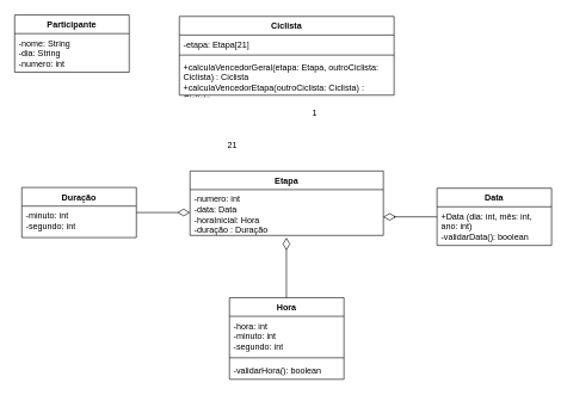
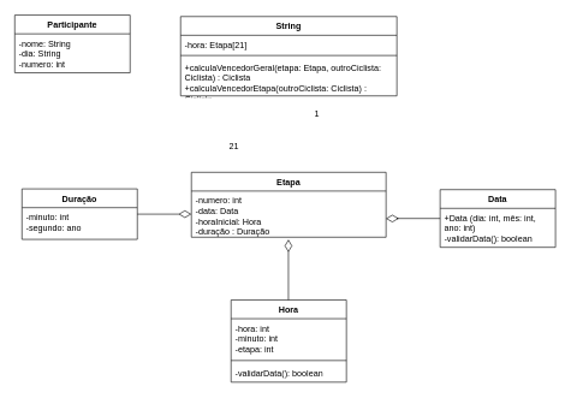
  <mxCell id="0" />
  <mxCell id="1" parent="0" />
- <mxCell id="2" value="Ciclista" style="swimlane;fontStyle=1;align=center;verticalAlign=top;childLayout=stackLayout;horizontal=1;startSize=26;horizontalStack=0;resizeParent=1;resizeParentMax=0;resizeLast=0;collapsible=1;marginBottom=0;whiteSpace=wrap;html=1;" vertex="1" parent="1"><mxGeometry x="250" y="22" width="300" height="110" as="geometry" /></mxCell>
- <mxCell id="3" value="&lt;div&gt;-etapa: Etapa[21]&lt;/div&gt;" style="text;strokeColor=none;fillColor=none;align=left;verticalAlign=top;spacingLeft=4;spacingRight=4;overflow=hidden;rotatable=0;points=[[0,0.5],[1,0.5]];portConstraint=eastwest;whiteSpace=wrap;html=1;" vertex="1" parent="2"><mxGeometry y="26" width="300" height="24" as="geometry" /></mxCell>
+ <mxCell id="2" value="String" style="swimlane;fontStyle=1;align=center;verticalAlign=top;childLayout=stackLayout;horizontal=1;startSize=26;horizontalStack=0;resizeParent=1;resizeParentMax=0;resizeLast=0;collapsible=1;marginBottom=0;whiteSpace=wrap;html=1;" vertex="1" parent="1"><mxGeometry x="250" y="22" width="300" height="110" as="geometry" /></mxCell>
+ <mxCell id="3" value="&lt;div&gt;-hora: Etapa[21]&lt;/div&gt;" style="text;strokeColor=none;fillColor=none;align=left;verticalAlign=top;spacingLeft=4;spacingRight=4;overflow=hidden;rotatable=0;points=[[0,0.5],[1,0.5]];portConstraint=eastwest;whiteSpace=wrap;html=1;" vertex="1" parent="2"><mxGeometry y="26" width="300" height="24" as="geometry" /></mxCell>
  <mxCell id="4" value="" style="line;strokeWidth=1;fillColor=none;align=left;verticalAlign=middle;spacingTop=-1;spacingLeft=3;spacingRight=3;rotatable=0;labelPosition=right;points=[];portConstraint=eastwest;strokeColor=inherit;" vertex="1" parent="2"><mxGeometry y="50" width="300" height="8" as="geometry" /></mxCell>
  <mxCell id="5" value="&lt;div&gt;+calculaVencedorGeral(etapa: Etapa, outroCiclista: Ciclista) : Ciclista&lt;/div&gt;&lt;div&gt;+calculaVencedorEtapa(outroCiclista: Ciclista) : Ciclista&lt;br&gt;&lt;/div&gt;" style="text;strokeColor=none;fillColor=none;align=left;verticalAlign=top;spacingLeft=4;spacingRight=4;overflow=hidden;rotatable=0;points=[[0,0.5],[1,0.5]];portConstraint=eastwest;whiteSpace=wrap;html=1;" vertex="1" parent="2"><mxGeometry y="58" width="300" height="52" as="geometry" /></mxCell>
  <mxCell id="6" value="Participante" style="swimlane;fontStyle=1;align=center;verticalAlign=top;childLayout=stackLayout;horizontal=1;startSize=26;horizontalStack=0;resizeParent=1;resizeParentMax=0;resizeLast=0;collapsible=1;marginBottom=0;whiteSpace=wrap;html=1;" vertex="1" parent="1"><mxGeometry x="20" y="20" width="160" height="80" as="geometry" /></mxCell>
  <mxCell id="7" value="-nome: String&lt;div&gt;-dia: String&lt;/div&gt;&lt;div&gt;-numero: int&lt;/div&gt;&lt;div&gt;&lt;br&gt;&lt;/div&gt;" style="text;strokeColor=none;fillColor=none;align=left;verticalAlign=top;spacingLeft=4;spacingRight=4;overflow=hidden;rotatable=0;points=[[0,0.5],[1,0.5]];portConstraint=eastwest;whiteSpace=wrap;html=1;" vertex="1" parent="6"><mxGeometry y="26" width="160" height="54" as="geometry" /></mxCell>
  <mxCell id="8" value="Etapa" style="swimlane;fontStyle=1;align=center;verticalAlign=top;childLayout=stackLayout;horizontal=1;startSize=26;horizontalStack=0;resizeParent=1;resizeParentMax=0;resizeLast=0;collapsible=1;marginBottom=0;whiteSpace=wrap;html=1;" vertex="1" parent="1"><mxGeometry x="265" y="238" width="270" height="90" as="geometry" /></mxCell>
  <mxCell id="9" value="-numero: int&lt;div&gt;-data: Data&lt;/div&gt;&lt;div&gt;-horaInicial: Hora&lt;/div&gt;&lt;div&gt;-duração : Duração&lt;/div&gt;" style="text;strokeColor=none;fillColor=none;align=left;verticalAlign=top;spacingLeft=4;spacingRight=4;overflow=hidden;rotatable=0;points=[[0,0.5],[1,0.5]];portConstraint=eastwest;whiteSpace=wrap;html=1;" vertex="1" parent="8"><mxGeometry y="26" width="270" height="64" as="geometry" /></mxCell>
  <mxCell id="10" value="Data" style="swimlane;fontStyle=1;align=center;verticalAlign=top;childLayout=stackLayout;horizontal=1;startSize=26;horizontalStack=0;resizeParent=1;resizeParentMax=0;resizeLast=0;collapsible=1;marginBottom=0;whiteSpace=wrap;html=1;" vertex="1" parent="1"><mxGeometry x="610" y="262" width="160" height="80" as="geometry" /></mxCell>
  <mxCell id="11" value="+Data (dia: int, mês: int, ano: int)&lt;div&gt;-validarData(): boolean&lt;br&gt;&lt;/div&gt;" style="text;strokeColor=none;fillColor=none;align=left;verticalAlign=top;spacingLeft=4;spacingRight=4;overflow=hidden;rotatable=0;points=[[0,0.5],[1,0.5]];portConstraint=eastwest;whiteSpace=wrap;html=1;" vertex="1" parent="10"><mxGeometry y="26" width="160" height="54" as="geometry" /></mxCell>
  <mxCell id="12" style="edgeStyle=orthogonalEdgeStyle;rounded=0;orthogonalLoop=1;jettySize=auto;html=1;endArrow=diamondThin;endFill=0;endSize=15;" edge="1" parent="1"><mxGeometry relative="1" as="geometry"><mxPoint x="399.58" y="331" as="targetPoint" /><mxPoint x="399.58" y="421" as="sourcePoint" /></mxGeometry></mxCell>
  <mxCell id="13" value="Hora" style="swimlane;fontStyle=1;align=center;verticalAlign=top;childLayout=stackLayout;horizontal=1;startSize=26;horizontalStack=0;resizeParent=1;resizeParentMax=0;resizeLast=0;collapsible=1;marginBottom=0;whiteSpace=wrap;html=1;" vertex="1" parent="1"><mxGeometry x="320" y="415" width="160" height="114" as="geometry" /></mxCell>
- <mxCell id="14" value="-hora: int&lt;div&gt;-minuto: int&amp;nbsp;&lt;/div&gt;&lt;div&gt;-segundo: int&lt;/div&gt;" style="text;strokeColor=none;fillColor=none;align=left;verticalAlign=top;spacingLeft=4;spacingRight=4;overflow=hidden;rotatable=0;points=[[0,0.5],[1,0.5]];portConstraint=eastwest;whiteSpace=wrap;html=1;" vertex="1" parent="13"><mxGeometry y="26" width="160" height="54" as="geometry" /></mxCell>
+ <mxCell id="14" value="-hora: int&lt;div&gt;-minuto: int&amp;nbsp;&lt;/div&gt;&lt;div&gt;-etapa: int&lt;/div&gt;" style="text;strokeColor=none;fillColor=none;align=left;verticalAlign=top;spacingLeft=4;spacingRight=4;overflow=hidden;rotatable=0;points=[[0,0.5],[1,0.5]];portConstraint=eastwest;whiteSpace=wrap;html=1;" vertex="1" parent="13"><mxGeometry y="26" width="160" height="54" as="geometry" /></mxCell>
  <mxCell id="15" value="" style="line;strokeWidth=1;fillColor=none;align=left;verticalAlign=middle;spacingTop=-1;spacingLeft=3;spacingRight=3;rotatable=0;labelPosition=right;points=[];portConstraint=eastwest;strokeColor=inherit;" vertex="1" parent="13"><mxGeometry y="80" width="160" height="8" as="geometry" /></mxCell>
- <mxCell id="16" value="-validarHora(): boolean" style="text;strokeColor=none;fillColor=none;align=left;verticalAlign=top;spacingLeft=4;spacingRight=4;overflow=hidden;rotatable=0;points=[[0,0.5],[1,0.5]];portConstraint=eastwest;whiteSpace=wrap;html=1;" vertex="1" parent="13"><mxGeometry y="88" width="160" height="26" as="geometry" /></mxCell>
+ <mxCell id="16" value="-validarData(): boolean" style="text;strokeColor=none;fillColor=none;align=left;verticalAlign=top;spacingLeft=4;spacingRight=4;overflow=hidden;rotatable=0;points=[[0,0.5],[1,0.5]];portConstraint=eastwest;whiteSpace=wrap;html=1;" vertex="1" parent="13"><mxGeometry y="88" width="160" height="26" as="geometry" /></mxCell>
  <mxCell id="17" style="edgeStyle=orthogonalEdgeStyle;rounded=0;orthogonalLoop=1;jettySize=auto;html=1;endArrow=diamondThin;endFill=0;endSize=15;" edge="1" parent="1" source="18" target="9"><mxGeometry relative="1" as="geometry" /></mxCell>
  <mxCell id="18" value="Duração" style="swimlane;fontStyle=1;align=center;verticalAlign=top;childLayout=stackLayout;horizontal=1;startSize=26;horizontalStack=0;resizeParent=1;resizeParentMax=0;resizeLast=0;collapsible=1;marginBottom=0;whiteSpace=wrap;html=1;" vertex="1" parent="1"><mxGeometry x="30" y="261" width="160" height="70" as="geometry" /></mxCell>
- <mxCell id="19" value="-minuto: int&lt;div&gt;-segundo: int&lt;/div&gt;" style="text;strokeColor=none;fillColor=none;align=left;verticalAlign=top;spacingLeft=4;spacingRight=4;overflow=hidden;rotatable=0;points=[[0,0.5],[1,0.5]];portConstraint=eastwest;whiteSpace=wrap;html=1;" vertex="1" parent="18"><mxGeometry y="26" width="160" height="44" as="geometry" /></mxCell>
+ <mxCell id="19" value="-minuto: int&lt;div&gt;-segundo: ano&lt;/div&gt;" style="text;strokeColor=none;fillColor=none;align=left;verticalAlign=top;spacingLeft=4;spacingRight=4;overflow=hidden;rotatable=0;points=[[0,0.5],[1,0.5]];portConstraint=eastwest;whiteSpace=wrap;html=1;" vertex="1" parent="18"><mxGeometry y="26" width="160" height="44" as="geometry" /></mxCell>
  <mxCell id="20" value="1&lt;div&gt;&lt;br&gt;&lt;/div&gt;" style="text;html=1;align=center;verticalAlign=middle;resizable=0;points=[];autosize=1;strokeColor=none;fillColor=none;" vertex="1" parent="1"><mxGeometry x="424" y="144" width="30" height="40" as="geometry" /></mxCell>
  <mxCell id="21" value="21" style="text;html=1;align=center;verticalAlign=middle;resizable=0;points=[];autosize=1;strokeColor=none;fillColor=none;" vertex="1" parent="1"><mxGeometry x="304" y="188" width="40" height="30" as="geometry" /></mxCell>
  <mxCell id="22" style="edgeStyle=orthogonalEdgeStyle;rounded=0;orthogonalLoop=1;jettySize=auto;html=1;entryX=0.999;entryY=0.597;entryDx=0;entryDy=0;entryPerimeter=0;endArrow=diamondThin;endFill=0;endSize=15;" edge="1" parent="1" source="10" target="9"><mxGeometry relative="1" as="geometry"><Array as="points"><mxPoint x="550" y="302" /><mxPoint x="550" y="302" /></Array></mxGeometry></mxCell>
